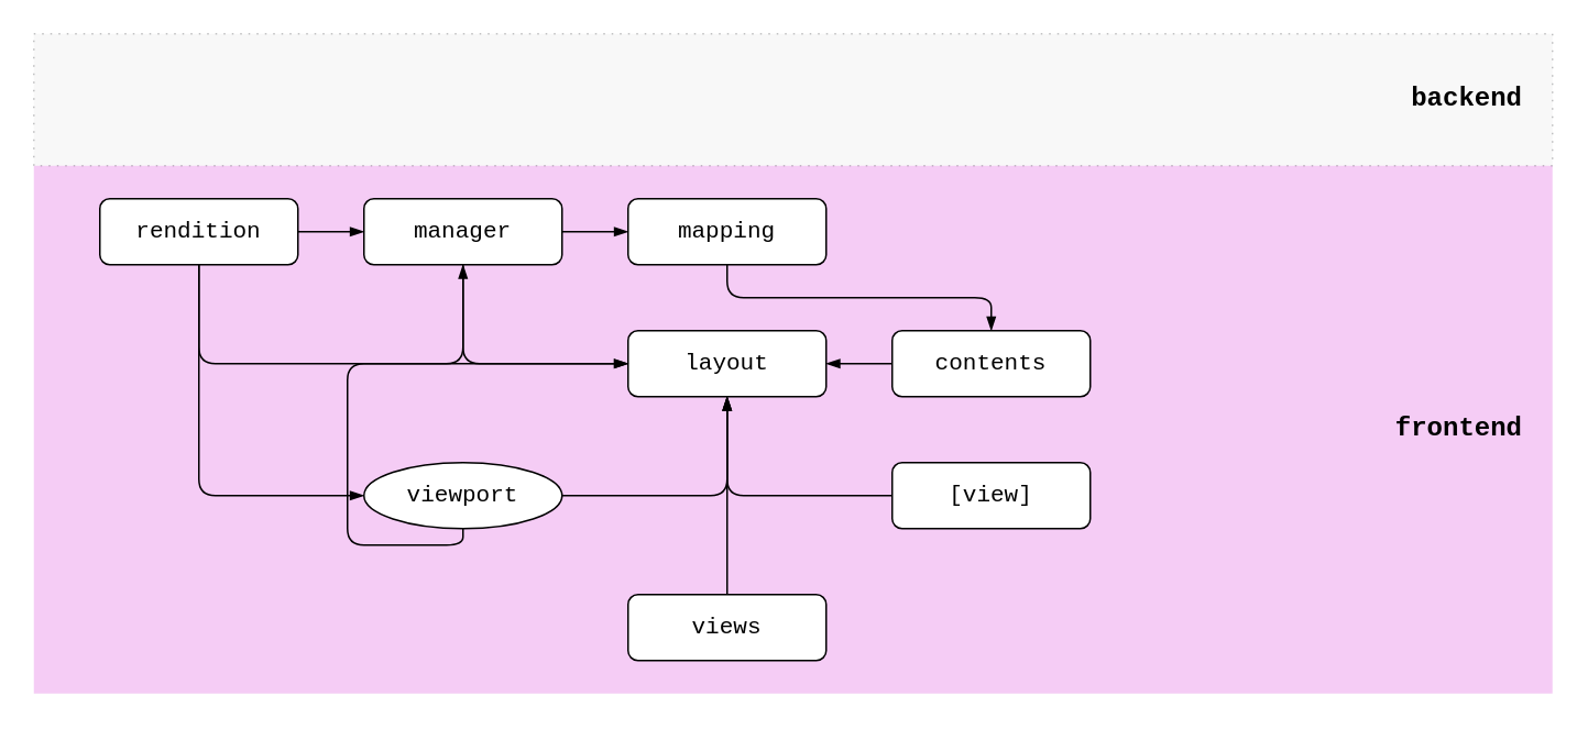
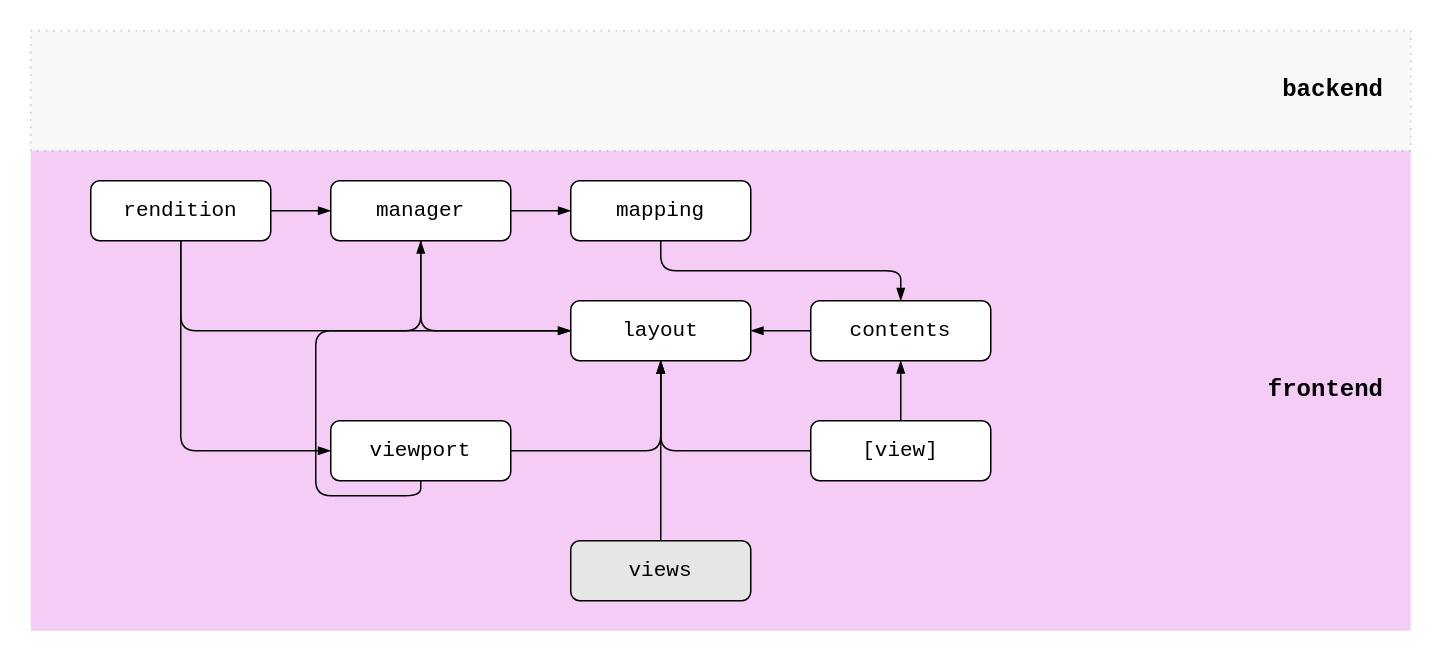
  <mxCell id="0" />
  <mxCell id="1" parent="0" />
  <mxCell id="2" value="backend" style="rounded=0;whiteSpace=wrap;html=1;fontFamily=Liberation Mono;fontSize=16;align=right;spacingRight=16;strokeColor=#36393d;fontStyle=1;dashed=1;dashPattern=1 4;fillColor=#E6E6E6;opacity=30;" parent="1" vertex="1"><mxGeometry y="20" width="920" height="80" as="geometry" x="20" /></mxCell>
  <mxCell id="3" value="frontend" style="rounded=0;whiteSpace=wrap;html=1;fontFamily=Liberation Mono;fontSize=16;strokeColor=none;align=right;spacingRight=16;fontStyle=1;dashed=1;dashPattern=1 4;fillColor=#CC00CC;opacity=20;" parent="1" vertex="1"><mxGeometry y="100" width="920" height="320" as="geometry" x="20" /></mxCell>
  <mxCell id="4" value="layout" style="rounded=1;whiteSpace=wrap;html=1;fontFamily=Liberation Mono;fontStyle=0;fontSize=14;align=center;spacingLeft=0;spacing=0;" parent="1" vertex="1"><mxGeometry x="380" y="200" width="120" height="40" as="geometry" /></mxCell>
  <mxCell id="5" style="edgeStyle=orthogonalEdgeStyle;html=1;exitX=0.5;exitY=1;exitDx=0;exitDy=0;fontFamily=Liberation Mono;fontSize=18;endArrow=blockThin;endFill=1;" parent="1" source="6" target="21" edge="1"><mxGeometry relative="1" as="geometry" /></mxCell>
  <mxCell id="6" value="mapping" style="rounded=1;whiteSpace=wrap;html=1;fontFamily=Liberation Mono;fontStyle=0;fontSize=14;align=center;spacingLeft=0;spacing=0;" parent="1" vertex="1"><mxGeometry x="380" y="120" width="120" height="40" as="geometry" /></mxCell>
  <mxCell id="7" style="edgeStyle=orthogonalEdgeStyle;html=1;exitX=1;exitY=0.5;exitDx=0;exitDy=0;entryX=0;entryY=0.5;entryDx=0;entryDy=0;fontFamily=Liberation Mono;fontSize=18;endArrow=blockThin;endFill=1;" parent="1" source="9" target="6" edge="1"><mxGeometry relative="1" as="geometry" /></mxCell>
  <mxCell id="8" style="edgeStyle=orthogonalEdgeStyle;html=1;exitX=0.5;exitY=1;exitDx=0;exitDy=0;entryX=0;entryY=0.5;entryDx=0;entryDy=0;fontFamily=Liberation Mono;fontSize=18;endArrow=blockThin;endFill=1;" parent="1" source="9" target="4" edge="1"><mxGeometry relative="1" as="geometry" /></mxCell>
  <mxCell id="9" value="manager" style="rounded=1;whiteSpace=wrap;html=1;fontFamily=Liberation Mono;fontStyle=0;fontSize=14;align=center;spacing=0;spacingLeft=0;" parent="1" vertex="1"><mxGeometry x="220" y="120" width="120" height="40" as="geometry" /></mxCell>
  <mxCell id="10" style="edgeStyle=orthogonalEdgeStyle;html=1;fontFamily=Liberation Mono;fontSize=18;endArrow=blockThin;endFill=1;" parent="1" source="23" target="4" edge="1"><mxGeometry relative="1" as="geometry" /></mxCell>
  <mxCell id="11" style="edgeStyle=orthogonalEdgeStyle;html=1;fontFamily=Liberation Mono;fontSize=18;endArrow=blockThin;endFill=1;exitX=0.5;exitY=1;exitDx=0;exitDy=0;" parent="1" source="23" target="9" edge="1"><mxGeometry relative="1" as="geometry"><mxPoint x="380" y="380" as="targetPoint" /></mxGeometry></mxCell>
  <mxCell id="12" style="edgeStyle=orthogonalEdgeStyle;html=1;exitX=0.5;exitY=1;exitDx=0;exitDy=0;entryX=0;entryY=0.5;entryDx=0;entryDy=0;endArrow=blockThin;endFill=1;" parent="1" source="15" target="23" edge="1"><mxGeometry relative="1" as="geometry" /></mxCell>
  <mxCell id="13" style="edgeStyle=orthogonalEdgeStyle;html=1;exitX=1;exitY=0.5;exitDx=0;exitDy=0;entryX=0;entryY=0.5;entryDx=0;entryDy=0;endArrow=blockThin;endFill=1;" parent="1" source="15" target="9" edge="1"><mxGeometry relative="1" as="geometry"><Array as="points"><mxPoint x="200" y="140" /><mxPoint x="200" y="140" /></Array></mxGeometry></mxCell>
  <mxCell id="14" style="edgeStyle=orthogonalEdgeStyle;html=1;exitX=0.5;exitY=1;exitDx=0;exitDy=0;entryX=0;entryY=0.5;entryDx=0;entryDy=0;endArrow=blockThin;endFill=1;" parent="1" source="15" target="4" edge="1"><mxGeometry relative="1" as="geometry" /></mxCell>
  <mxCell id="15" value="rendition" style="rounded=1;whiteSpace=wrap;html=1;fontFamily=Liberation Mono;fontStyle=0;fontSize=14;align=center;spacing=0;spacingLeft=0;" parent="1" vertex="1"><mxGeometry x="60" y="120" width="120" height="40" as="geometry" /></mxCell>
  <mxCell id="16" style="edgeStyle=orthogonalEdgeStyle;html=1;fontFamily=Liberation Mono;fontSize=18;endArrow=blockThin;endFill=1;" parent="1" source="22" target="4" edge="1"><mxGeometry relative="1" as="geometry" /></mxCell>
+ <mxCell id="17" style="edgeStyle=orthogonalEdgeStyle;html=1;exitX=0.5;exitY=0;exitDx=0;exitDy=0;fontFamily=Liberation Mono;fontSize=18;endArrow=blockThin;endFill=1;" parent="1" source="19" target="21" edge="1"><mxGeometry relative="1" as="geometry" /></mxCell>
  <mxCell id="18" style="edgeStyle=orthogonalEdgeStyle;shape=connector;rounded=1;html=1;exitX=0;exitY=0.5;exitDx=0;exitDy=0;entryX=0.5;entryY=1;entryDx=0;entryDy=0;labelBackgroundColor=default;strokeColor=default;fontFamily=Liberation Mono;fontSize=18;fontColor=default;endArrow=blockThin;endFill=1;" parent="1" source="19" target="4" edge="1"><mxGeometry relative="1" as="geometry" /></mxCell>
  <mxCell id="19" value="[view]" style="rounded=1;whiteSpace=wrap;html=1;fontFamily=Liberation Mono;fontStyle=0;fontSize=14;align=center;spacingLeft=0;spacing=0;" parent="1" vertex="1"><mxGeometry x="540" y="280" width="120" height="40" as="geometry" /></mxCell>
  <mxCell id="20" style="edgeStyle=orthogonalEdgeStyle;html=1;exitX=0;exitY=0.5;exitDx=0;exitDy=0;entryX=1;entryY=0.5;entryDx=0;entryDy=0;fontFamily=Liberation Mono;fontSize=18;endArrow=blockThin;endFill=1;" parent="1" source="21" target="4" edge="1"><mxGeometry relative="1" as="geometry" /></mxCell>
  <mxCell id="21" value="contents" style="rounded=1;whiteSpace=wrap;html=1;fontFamily=Liberation Mono;fontStyle=0;fontSize=14;align=center;spacing=0;spacingLeft=0;" parent="1" vertex="1"><mxGeometry x="540" y="200" width="120" height="40" as="geometry" /></mxCell>
- <mxCell id="22" value="views" style="rounded=1;whiteSpace=wrap;html=1;fontFamily=Liberation Mono;fontSize=14;fontColor=default;fontStyle=0;spacing=0;spacingLeft=0;" parent="1" vertex="1"><mxGeometry x="380" y="360" width="120" height="40" as="geometry" /></mxCell>
- <mxCell id="23" value="viewport" style="ellipse;whiteSpace=wrap;html=1;fontFamily=Liberation Mono;fontSize=14;fontColor=default;fontStyle=0;spacing=0;spacingLeft=0;" parent="1" vertex="1"><mxGeometry x="220" y="280" width="120" height="40" as="geometry" /></mxCell>
+ <mxCell id="22" value="views" style="rounded=1;whiteSpace=wrap;html=1;fontFamily=Liberation Mono;fontSize=14;fontColor=default;fontStyle=0;spacing=0;spacingLeft=0;fillColor=#e6e6e6;" parent="1" vertex="1"><mxGeometry x="380" y="360" width="120" height="40" as="geometry" /></mxCell>
+ <mxCell id="23" value="viewport" style="rounded=1;whiteSpace=wrap;html=1;fontFamily=Liberation Mono;fontSize=14;fontColor=default;fontStyle=0;spacing=0;spacingLeft=0;" parent="1" vertex="1"><mxGeometry x="220" y="280" width="120" height="40" as="geometry" /></mxCell>
